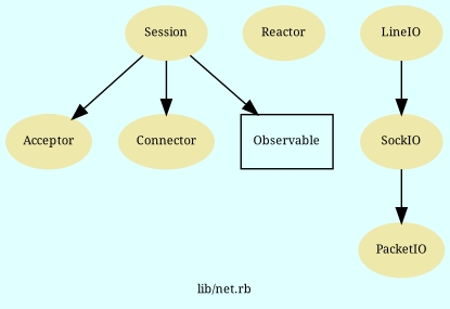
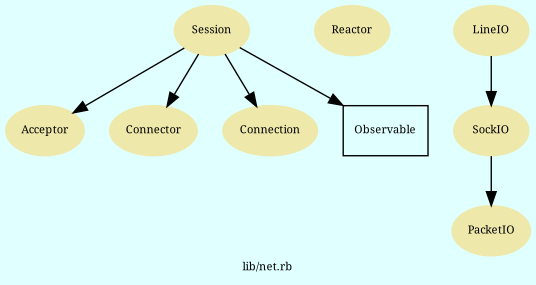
  digraph {
    bgcolor=lightcyan1
    compound=true
    fontname="Noto Serif"
    fontsize=8
    label="lib/net.rb"
    node [color=palegoldenrod fontcolor=black fontname="Noto Serif" fontsize=8 shape=ellipse style=filled]
    edge [fontname="Noto Serif"]
    n1 [label=Acceptor]
    n2 [label=Reactor]
    n3 [label=SockIO]
    n4 [label=PacketIO]
    n5 [label=LineIO]
    n6 [label=Session]
    n7 [label=Connector]
+   n8 [label=Connection]
    n9 [color=black label=Observable shape=box fontcolor="" style=""]
    n3 -> n4
    n5 -> n3
    n6 -> n1
    n6 -> n7
+   n6 -> n8
    n6 -> n9
  }
